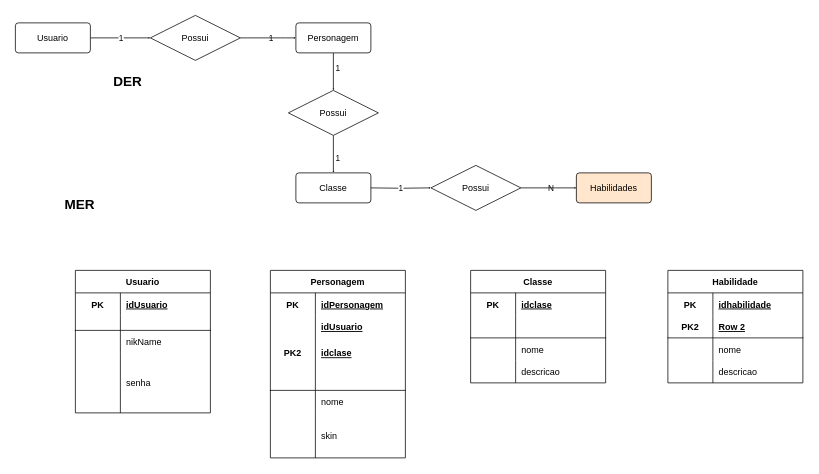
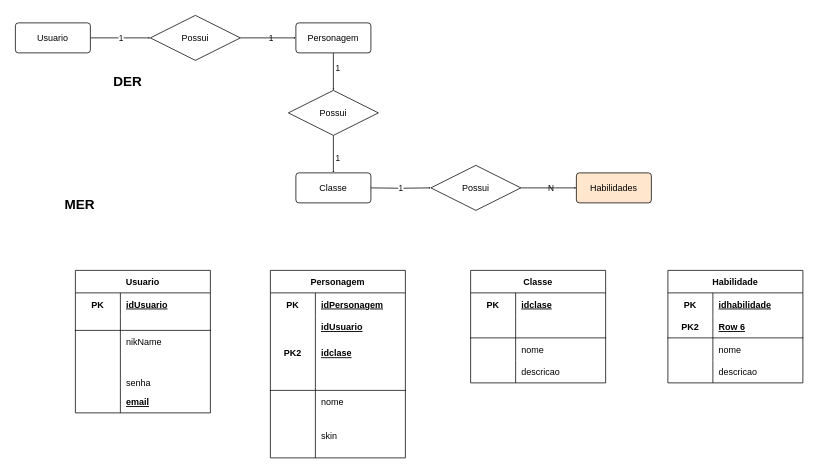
  <mxCell id="0" />
  <mxCell id="1" parent="0" />
  <mxCell id="2" value="" style="edgeStyle=orthogonalEdgeStyle;rounded=0;orthogonalLoop=1;jettySize=auto;html=1;endSize=0;" edge="1" parent="1" source="5" target="11"><mxGeometry relative="1" as="geometry" /></mxCell>
  <mxCell id="3" value="&lt;font style=&quot;vertical-align: inherit;&quot;&gt;&lt;font style=&quot;vertical-align: inherit;&quot;&gt;1&lt;/font&gt;&lt;/font&gt;" style="edgeLabel;html=1;align=center;verticalAlign=middle;resizable=0;points=[];" vertex="1" connectable="0" parent="2"><mxGeometry x="0.25" y="-3" relative="1" as="geometry"><mxPoint x="-10" y="-3" as="offset" /></mxGeometry></mxCell>
  <mxCell id="4" value="&lt;font style=&quot;vertical-align: inherit;&quot;&gt;&lt;font style=&quot;vertical-align: inherit;&quot;&gt;1&lt;/font&gt;&lt;/font&gt;" style="edgeLabel;html=1;align=center;verticalAlign=middle;resizable=0;points=[];" vertex="1" connectable="0" parent="2"><mxGeometry x="0.25" y="-3" relative="1" as="geometry"><mxPoint x="190" y="-3" as="offset" /></mxGeometry></mxCell>
  <mxCell id="5" value="&lt;font style=&quot;vertical-align: inherit;&quot;&gt;&lt;font style=&quot;vertical-align: inherit;&quot;&gt;&lt;font style=&quot;vertical-align: inherit;&quot;&gt;&lt;font style=&quot;vertical-align: inherit;&quot;&gt;Usuario&lt;/font&gt;&lt;/font&gt;&lt;/font&gt;&lt;/font&gt;" style="rounded=1;arcSize=10;whiteSpace=wrap;html=1;align=center;" vertex="1" parent="1"><mxGeometry x="20" y="30" width="100" height="40" as="geometry" /></mxCell>
  <mxCell id="6" value="" style="edgeStyle=orthogonalEdgeStyle;rounded=0;orthogonalLoop=1;jettySize=auto;html=1;endSize=0;" edge="1" parent="1" source="7" target="20"><mxGeometry relative="1" as="geometry" /></mxCell>
  <mxCell id="7" value="&lt;font style=&quot;vertical-align: inherit;&quot;&gt;&lt;font style=&quot;vertical-align: inherit;&quot;&gt;&lt;font style=&quot;vertical-align: inherit;&quot;&gt;&lt;font style=&quot;vertical-align: inherit;&quot;&gt;Personagem&lt;/font&gt;&lt;/font&gt;&lt;/font&gt;&lt;/font&gt;" style="rounded=1;arcSize=10;whiteSpace=wrap;html=1;align=center;" vertex="1" parent="1"><mxGeometry x="394" y="30" width="100" height="40" as="geometry" /></mxCell>
  <mxCell id="8" value="&lt;font style=&quot;vertical-align: inherit;&quot;&gt;&lt;font style=&quot;vertical-align: inherit;&quot;&gt;&lt;font style=&quot;vertical-align: inherit;&quot;&gt;&lt;font style=&quot;vertical-align: inherit;&quot;&gt;&lt;font style=&quot;vertical-align: inherit;&quot;&gt;&lt;font style=&quot;vertical-align: inherit;&quot;&gt;Classe&lt;/font&gt;&lt;/font&gt;&lt;/font&gt;&lt;/font&gt;&lt;/font&gt;&lt;/font&gt;" style="rounded=1;arcSize=10;whiteSpace=wrap;html=1;align=center;" vertex="1" parent="1"><mxGeometry x="394" y="230" width="100" height="40" as="geometry" /></mxCell>
  <mxCell id="9" value="&lt;font style=&quot;vertical-align: inherit;&quot;&gt;&lt;font style=&quot;vertical-align: inherit;&quot;&gt;&lt;font style=&quot;vertical-align: inherit;&quot;&gt;&lt;font style=&quot;vertical-align: inherit;&quot;&gt;&lt;font style=&quot;vertical-align: inherit;&quot;&gt;&lt;font style=&quot;vertical-align: inherit;&quot;&gt;&lt;font style=&quot;vertical-align: inherit;&quot;&gt;&lt;font style=&quot;vertical-align: inherit;&quot;&gt;Habilidades&lt;/font&gt;&lt;/font&gt;&lt;/font&gt;&lt;/font&gt;&lt;/font&gt;&lt;/font&gt;&lt;/font&gt;&lt;/font&gt;" style="rounded=1;arcSize=10;whiteSpace=wrap;html=1;align=center;fillColor=#ffe6cc;" vertex="1" parent="1"><mxGeometry x="768" y="230" width="100" height="40" as="geometry" /></mxCell>
  <mxCell id="10" value="" style="edgeStyle=orthogonalEdgeStyle;rounded=0;orthogonalLoop=1;jettySize=auto;html=1;endSize=0;" edge="1" parent="1" source="11" target="7"><mxGeometry relative="1" as="geometry"><Array as="points"><mxPoint x="380" y="50" /><mxPoint x="380" y="50" /></Array></mxGeometry></mxCell>
  <mxCell id="11" value="&lt;font style=&quot;vertical-align: inherit;&quot;&gt;&lt;font style=&quot;vertical-align: inherit;&quot;&gt;Possui&lt;/font&gt;&lt;/font&gt;" style="shape=rhombus;perimeter=rhombusPerimeter;whiteSpace=wrap;html=1;align=center;" vertex="1" parent="1"><mxGeometry x="200" y="20" width="120" height="60" as="geometry" /></mxCell>
  <mxCell id="12" value="" style="edgeStyle=orthogonalEdgeStyle;rounded=0;orthogonalLoop=1;jettySize=auto;html=1;endSize=0;" edge="1" target="18" parent="1"><mxGeometry relative="1" as="geometry"><mxPoint x="494" y="250" as="sourcePoint" /></mxGeometry></mxCell>
  <mxCell id="13" value="&lt;font style=&quot;vertical-align: inherit;&quot;&gt;&lt;font style=&quot;vertical-align: inherit;&quot;&gt;1&lt;/font&gt;&lt;/font&gt;" style="edgeLabel;html=1;align=center;verticalAlign=middle;resizable=0;points=[];" vertex="1" connectable="0" parent="12"><mxGeometry x="0.25" y="-3" relative="1" as="geometry"><mxPoint x="-10" y="-3" as="offset" /></mxGeometry></mxCell>
  <mxCell id="14" value="&lt;font style=&quot;vertical-align: inherit;&quot;&gt;&lt;font style=&quot;vertical-align: inherit;&quot;&gt;&lt;font style=&quot;vertical-align: inherit;&quot;&gt;&lt;font style=&quot;vertical-align: inherit;&quot;&gt;N&lt;/font&gt;&lt;/font&gt;&lt;/font&gt;&lt;/font&gt;" style="edgeLabel;html=1;align=center;verticalAlign=middle;resizable=0;points=[];" vertex="1" connectable="0" parent="12"><mxGeometry x="0.25" y="-3" relative="1" as="geometry"><mxPoint x="190" y="-3" as="offset" /></mxGeometry></mxCell>
  <mxCell id="15" value="&lt;font style=&quot;vertical-align: inherit;&quot;&gt;&lt;font style=&quot;vertical-align: inherit;&quot;&gt;1&lt;/font&gt;&lt;/font&gt;" style="edgeLabel;html=1;align=center;verticalAlign=middle;resizable=0;points=[];" vertex="1" connectable="0" parent="12"><mxGeometry x="0.25" y="-3" relative="1" as="geometry"><mxPoint x="-94" y="-163" as="offset" /></mxGeometry></mxCell>
  <mxCell id="16" value="&lt;font style=&quot;vertical-align: inherit;&quot;&gt;&lt;font style=&quot;vertical-align: inherit;&quot;&gt;1&lt;/font&gt;&lt;/font&gt;" style="edgeLabel;html=1;align=center;verticalAlign=middle;resizable=0;points=[];" vertex="1" connectable="0" parent="12"><mxGeometry x="0.25" y="-3" relative="1" as="geometry"><mxPoint x="-94" y="-43" as="offset" /></mxGeometry></mxCell>
  <mxCell id="17" value="" style="edgeStyle=orthogonalEdgeStyle;rounded=0;orthogonalLoop=1;jettySize=auto;html=1;endSize=0;" edge="1" source="18" parent="1"><mxGeometry relative="1" as="geometry"><mxPoint x="768" y="250" as="targetPoint" /><Array as="points"><mxPoint x="740" y="250" /><mxPoint x="740" y="250" /></Array></mxGeometry></mxCell>
  <mxCell id="18" value="&lt;font style=&quot;vertical-align: inherit;&quot;&gt;&lt;font style=&quot;vertical-align: inherit;&quot;&gt;Possui&lt;/font&gt;&lt;/font&gt;" style="shape=rhombus;perimeter=rhombusPerimeter;whiteSpace=wrap;html=1;align=center;" vertex="1" parent="1"><mxGeometry x="574" y="220" width="120" height="60" as="geometry" /></mxCell>
  <mxCell id="19" value="" style="edgeStyle=orthogonalEdgeStyle;rounded=0;orthogonalLoop=1;jettySize=auto;html=1;endSize=0;" edge="1" parent="1" source="20" target="8"><mxGeometry relative="1" as="geometry" /></mxCell>
  <mxCell id="20" value="&lt;font style=&quot;vertical-align: inherit;&quot;&gt;&lt;font style=&quot;vertical-align: inherit;&quot;&gt;Possui&lt;/font&gt;&lt;/font&gt;" style="shape=rhombus;perimeter=rhombusPerimeter;whiteSpace=wrap;html=1;align=center;" vertex="1" parent="1"><mxGeometry x="384" y="120" width="120" height="60" as="geometry" /></mxCell>
  <mxCell id="21" value="Usuario" style="shape=table;startSize=30;container=1;collapsible=1;childLayout=tableLayout;fixedRows=1;rowLines=0;fontStyle=1;align=center;resizeLast=1;" vertex="1" parent="1"><mxGeometry x="100" y="360" width="180" height="190" as="geometry" /></mxCell>
  <mxCell id="22" value="" style="shape=tableRow;horizontal=0;startSize=0;swimlaneHead=0;swimlaneBody=0;fillColor=none;collapsible=0;dropTarget=0;points=[[0,0.5],[1,0.5]];portConstraint=eastwest;top=0;left=0;right=0;bottom=0;" vertex="1" parent="21"><mxGeometry y="30" width="180" height="30" as="geometry" /></mxCell>
  <mxCell id="23" value="PK" style="shape=partialRectangle;connectable=0;fillColor=none;top=0;left=0;bottom=0;right=0;fontStyle=1;overflow=hidden;" vertex="1" parent="22"><mxGeometry width="60" height="30" as="geometry"><mxRectangle width="60" height="30" as="alternateBounds" /></mxGeometry></mxCell>
  <mxCell id="24" value="idUsuario" style="shape=partialRectangle;connectable=0;fillColor=none;top=0;left=0;bottom=0;right=0;align=left;spacingLeft=6;fontStyle=5;overflow=hidden;" vertex="1" parent="22"><mxGeometry x="60" width="120" height="30" as="geometry"><mxRectangle width="120" height="30" as="alternateBounds" /></mxGeometry></mxCell>
  <mxCell id="25" value="" style="shape=tableRow;horizontal=0;startSize=0;swimlaneHead=0;swimlaneBody=0;fillColor=none;collapsible=0;dropTarget=0;points=[[0,0.5],[1,0.5]];portConstraint=eastwest;top=0;left=0;right=0;bottom=1;" vertex="1" parent="21"><mxGeometry y="60" width="180" height="20" as="geometry" /></mxCell>
  <mxCell id="26" value="" style="shape=partialRectangle;connectable=0;fillColor=none;top=0;left=0;bottom=0;right=0;fontStyle=1;overflow=hidden;" vertex="1" parent="25"><mxGeometry width="60" height="20" as="geometry"><mxRectangle width="60" height="20" as="alternateBounds" /></mxGeometry></mxCell>
  <mxCell id="27" value="" style="shape=partialRectangle;connectable=0;fillColor=none;top=0;left=0;bottom=0;right=0;align=left;spacingLeft=6;fontStyle=5;overflow=hidden;" vertex="1" parent="25"><mxGeometry x="60" width="120" height="20" as="geometry"><mxRectangle width="120" height="20" as="alternateBounds" /></mxGeometry></mxCell>
  <mxCell id="28" value="" style="shape=tableRow;horizontal=0;startSize=0;swimlaneHead=0;swimlaneBody=0;fillColor=none;collapsible=0;dropTarget=0;points=[[0,0.5],[1,0.5]];portConstraint=eastwest;top=0;left=0;right=0;bottom=0;" vertex="1" parent="21"><mxGeometry y="80" width="180" height="30" as="geometry" /></mxCell>
  <mxCell id="29" value="" style="shape=partialRectangle;connectable=0;fillColor=none;top=0;left=0;bottom=0;right=0;editable=1;overflow=hidden;" vertex="1" parent="28"><mxGeometry width="60" height="30" as="geometry"><mxRectangle width="60" height="30" as="alternateBounds" /></mxGeometry></mxCell>
  <mxCell id="30" value="nikName" style="shape=partialRectangle;connectable=0;fillColor=none;top=0;left=0;bottom=0;right=0;align=left;spacingLeft=6;overflow=hidden;" vertex="1" parent="28"><mxGeometry x="60" width="120" height="30" as="geometry"><mxRectangle width="120" height="30" as="alternateBounds" /></mxGeometry></mxCell>
  <mxCell id="31" value="" style="shape=tableRow;horizontal=0;startSize=0;swimlaneHead=0;swimlaneBody=0;fillColor=none;collapsible=0;dropTarget=0;points=[[0,0.5],[1,0.5]];portConstraint=eastwest;top=0;left=0;right=0;bottom=0;" vertex="1" parent="21"><mxGeometry y="110" width="180" height="80" as="geometry" /></mxCell>
  <mxCell id="32" value="" style="shape=partialRectangle;connectable=0;fillColor=none;top=0;left=0;bottom=0;right=0;editable=1;overflow=hidden;" vertex="1" parent="31"><mxGeometry width="60" height="80" as="geometry"><mxRectangle width="60" height="80" as="alternateBounds" /></mxGeometry></mxCell>
  <mxCell id="33" value="senha" style="shape=partialRectangle;connectable=0;fillColor=none;top=0;left=0;bottom=0;right=0;align=left;spacingLeft=6;overflow=hidden;" vertex="1" parent="31"><mxGeometry x="60" width="120" height="80" as="geometry"><mxRectangle width="120" height="80" as="alternateBounds" /></mxGeometry></mxCell>
  <mxCell id="34" value="DER" style="text;strokeColor=none;fillColor=none;spacingLeft=4;spacingRight=4;overflow=hidden;rotatable=0;points=[[0,0.5],[1,0.5]];portConstraint=eastwest;fontSize=18;fontStyle=1" vertex="1" parent="1"><mxGeometry x="145" y="90" width="50" height="30" as="geometry" /></mxCell>
  <mxCell id="35" value="MER" style="text;strokeColor=none;fillColor=none;spacingLeft=4;spacingRight=4;overflow=hidden;rotatable=0;points=[[0,0.5],[1,0.5]];portConstraint=eastwest;fontSize=18;fontStyle=1" vertex="1" parent="1"><mxGeometry x="80" y="255" width="50" height="30" as="geometry" /></mxCell>
  <mxCell id="36" value="Personagem" style="shape=table;startSize=30;container=1;collapsible=1;childLayout=tableLayout;fixedRows=1;rowLines=0;fontStyle=1;align=center;resizeLast=1;" vertex="1" parent="1"><mxGeometry x="360" y="360" width="180" height="250" as="geometry" /></mxCell>
  <mxCell id="37" value="" style="shape=tableRow;horizontal=0;startSize=0;swimlaneHead=0;swimlaneBody=0;fillColor=none;collapsible=0;dropTarget=0;points=[[0,0.5],[1,0.5]];portConstraint=eastwest;top=0;left=0;right=0;bottom=0;" vertex="1" parent="36"><mxGeometry y="30" width="180" height="30" as="geometry" /></mxCell>
  <mxCell id="38" value="PK" style="shape=partialRectangle;connectable=0;fillColor=none;top=0;left=0;bottom=0;right=0;fontStyle=1;overflow=hidden;" vertex="1" parent="37"><mxGeometry width="60" height="30" as="geometry"><mxRectangle width="60" height="30" as="alternateBounds" /></mxGeometry></mxCell>
  <mxCell id="39" value="idPersonagem" style="shape=partialRectangle;connectable=0;fillColor=none;top=0;left=0;bottom=0;right=0;align=left;spacingLeft=6;fontStyle=5;overflow=hidden;" vertex="1" parent="37"><mxGeometry x="60" width="120" height="30" as="geometry"><mxRectangle width="120" height="30" as="alternateBounds" /></mxGeometry></mxCell>
  <mxCell id="40" value="" style="shape=tableRow;horizontal=0;startSize=0;swimlaneHead=0;swimlaneBody=0;fillColor=none;collapsible=0;dropTarget=0;points=[[0,0.5],[1,0.5]];portConstraint=eastwest;top=0;left=0;right=0;bottom=1;" vertex="1" parent="36"><mxGeometry y="60" width="180" height="100" as="geometry" /></mxCell>
  <mxCell id="41" value="PK2" style="shape=partialRectangle;connectable=0;fillColor=none;top=0;left=0;bottom=0;right=0;fontStyle=1;overflow=hidden;" vertex="1" parent="40"><mxGeometry width="60" height="100" as="geometry"><mxRectangle width="60" height="100" as="alternateBounds" /></mxGeometry></mxCell>
  <mxCell id="42" value="idclase" style="shape=partialRectangle;connectable=0;fillColor=none;top=0;left=0;bottom=0;right=0;align=left;spacingLeft=6;fontStyle=5;overflow=hidden;" vertex="1" parent="40"><mxGeometry x="60" width="120" height="100" as="geometry"><mxRectangle width="120" height="100" as="alternateBounds" /></mxGeometry></mxCell>
  <mxCell id="43" value="" style="shape=tableRow;horizontal=0;startSize=0;swimlaneHead=0;swimlaneBody=0;fillColor=none;collapsible=0;dropTarget=0;points=[[0,0.5],[1,0.5]];portConstraint=eastwest;top=0;left=0;right=0;bottom=0;" vertex="1" parent="36"><mxGeometry y="160" width="180" height="30" as="geometry" /></mxCell>
  <mxCell id="44" value="" style="shape=partialRectangle;connectable=0;fillColor=none;top=0;left=0;bottom=0;right=0;editable=1;overflow=hidden;" vertex="1" parent="43"><mxGeometry width="60" height="30" as="geometry"><mxRectangle width="60" height="30" as="alternateBounds" /></mxGeometry></mxCell>
  <mxCell id="45" value="nome" style="shape=partialRectangle;connectable=0;fillColor=none;top=0;left=0;bottom=0;right=0;align=left;spacingLeft=6;overflow=hidden;" vertex="1" parent="43"><mxGeometry x="60" width="120" height="30" as="geometry"><mxRectangle width="120" height="30" as="alternateBounds" /></mxGeometry></mxCell>
  <mxCell id="46" value="" style="shape=tableRow;horizontal=0;startSize=0;swimlaneHead=0;swimlaneBody=0;fillColor=none;collapsible=0;dropTarget=0;points=[[0,0.5],[1,0.5]];portConstraint=eastwest;top=0;left=0;right=0;bottom=0;" vertex="1" parent="36"><mxGeometry y="190" width="180" height="60" as="geometry" /></mxCell>
  <mxCell id="47" value="" style="shape=partialRectangle;connectable=0;fillColor=none;top=0;left=0;bottom=0;right=0;editable=1;overflow=hidden;" vertex="1" parent="46"><mxGeometry width="60" height="60" as="geometry"><mxRectangle width="60" height="60" as="alternateBounds" /></mxGeometry></mxCell>
  <mxCell id="48" value="skin" style="shape=partialRectangle;connectable=0;fillColor=none;top=0;left=0;bottom=0;right=0;align=left;spacingLeft=6;overflow=hidden;" vertex="1" parent="46"><mxGeometry x="60" width="120" height="60" as="geometry"><mxRectangle width="120" height="60" as="alternateBounds" /></mxGeometry></mxCell>
  <mxCell id="49" value="Classe" style="shape=table;startSize=30;container=1;collapsible=1;childLayout=tableLayout;fixedRows=1;rowLines=0;fontStyle=1;align=center;resizeLast=1;" vertex="1" parent="1"><mxGeometry x="627" y="360" width="180" height="150" as="geometry" /></mxCell>
  <mxCell id="50" value="" style="shape=tableRow;horizontal=0;startSize=0;swimlaneHead=0;swimlaneBody=0;fillColor=none;collapsible=0;dropTarget=0;points=[[0,0.5],[1,0.5]];portConstraint=eastwest;top=0;left=0;right=0;bottom=0;" vertex="1" parent="49"><mxGeometry y="30" width="180" height="30" as="geometry" /></mxCell>
  <mxCell id="51" value="PK" style="shape=partialRectangle;connectable=0;fillColor=none;top=0;left=0;bottom=0;right=0;fontStyle=1;overflow=hidden;" vertex="1" parent="50"><mxGeometry width="60" height="30" as="geometry"><mxRectangle width="60" height="30" as="alternateBounds" /></mxGeometry></mxCell>
  <mxCell id="52" value="idclase" style="shape=partialRectangle;connectable=0;fillColor=none;top=0;left=0;bottom=0;right=0;align=left;spacingLeft=6;fontStyle=5;overflow=hidden;" vertex="1" parent="50"><mxGeometry x="60" width="120" height="30" as="geometry"><mxRectangle width="120" height="30" as="alternateBounds" /></mxGeometry></mxCell>
  <mxCell id="53" value="" style="shape=tableRow;horizontal=0;startSize=0;swimlaneHead=0;swimlaneBody=0;fillColor=none;collapsible=0;dropTarget=0;points=[[0,0.5],[1,0.5]];portConstraint=eastwest;top=0;left=0;right=0;bottom=1;" vertex="1" parent="49"><mxGeometry y="60" width="180" height="30" as="geometry" /></mxCell>
  <mxCell id="54" value="" style="shape=partialRectangle;connectable=0;fillColor=none;top=0;left=0;bottom=0;right=0;fontStyle=1;overflow=hidden;" vertex="1" parent="53"><mxGeometry width="60" height="30" as="geometry"><mxRectangle width="60" height="30" as="alternateBounds" /></mxGeometry></mxCell>
  <mxCell id="55" value="" style="shape=partialRectangle;connectable=0;fillColor=none;top=0;left=0;bottom=0;right=0;align=left;spacingLeft=6;fontStyle=5;overflow=hidden;" vertex="1" parent="53"><mxGeometry x="60" width="120" height="30" as="geometry"><mxRectangle width="120" height="30" as="alternateBounds" /></mxGeometry></mxCell>
  <mxCell id="56" value="" style="shape=tableRow;horizontal=0;startSize=0;swimlaneHead=0;swimlaneBody=0;fillColor=none;collapsible=0;dropTarget=0;points=[[0,0.5],[1,0.5]];portConstraint=eastwest;top=0;left=0;right=0;bottom=0;" vertex="1" parent="49"><mxGeometry y="90" width="180" height="30" as="geometry" /></mxCell>
  <mxCell id="57" value="" style="shape=partialRectangle;connectable=0;fillColor=none;top=0;left=0;bottom=0;right=0;editable=1;overflow=hidden;" vertex="1" parent="56"><mxGeometry width="60" height="30" as="geometry"><mxRectangle width="60" height="30" as="alternateBounds" /></mxGeometry></mxCell>
  <mxCell id="58" value="nome" style="shape=partialRectangle;connectable=0;fillColor=none;top=0;left=0;bottom=0;right=0;align=left;spacingLeft=6;overflow=hidden;" vertex="1" parent="56"><mxGeometry x="60" width="120" height="30" as="geometry"><mxRectangle width="120" height="30" as="alternateBounds" /></mxGeometry></mxCell>
  <mxCell id="59" value="" style="shape=tableRow;horizontal=0;startSize=0;swimlaneHead=0;swimlaneBody=0;fillColor=none;collapsible=0;dropTarget=0;points=[[0,0.5],[1,0.5]];portConstraint=eastwest;top=0;left=0;right=0;bottom=0;" vertex="1" parent="49"><mxGeometry y="120" width="180" height="30" as="geometry" /></mxCell>
  <mxCell id="60" value="" style="shape=partialRectangle;connectable=0;fillColor=none;top=0;left=0;bottom=0;right=0;editable=1;overflow=hidden;" vertex="1" parent="59"><mxGeometry width="60" height="30" as="geometry"><mxRectangle width="60" height="30" as="alternateBounds" /></mxGeometry></mxCell>
  <mxCell id="61" value="descricao" style="shape=partialRectangle;connectable=0;fillColor=none;top=0;left=0;bottom=0;right=0;align=left;spacingLeft=6;overflow=hidden;" vertex="1" parent="59"><mxGeometry x="60" width="120" height="30" as="geometry"><mxRectangle width="120" height="30" as="alternateBounds" /></mxGeometry></mxCell>
  <mxCell id="62" value="Habilidade" style="shape=table;startSize=30;container=1;collapsible=1;childLayout=tableLayout;fixedRows=1;rowLines=0;fontStyle=1;align=center;resizeLast=1;" vertex="1" parent="1"><mxGeometry x="890" y="360" width="180" height="150" as="geometry" /></mxCell>
  <mxCell id="63" value="" style="shape=tableRow;horizontal=0;startSize=0;swimlaneHead=0;swimlaneBody=0;fillColor=none;collapsible=0;dropTarget=0;points=[[0,0.5],[1,0.5]];portConstraint=eastwest;top=0;left=0;right=0;bottom=0;" vertex="1" parent="62"><mxGeometry y="30" width="180" height="30" as="geometry" /></mxCell>
  <mxCell id="64" value="PK" style="shape=partialRectangle;connectable=0;fillColor=none;top=0;left=0;bottom=0;right=0;fontStyle=1;overflow=hidden;" vertex="1" parent="63"><mxGeometry width="60" height="30" as="geometry"><mxRectangle width="60" height="30" as="alternateBounds" /></mxGeometry></mxCell>
  <mxCell id="65" value="idhabilidade" style="shape=partialRectangle;connectable=0;fillColor=none;top=0;left=0;bottom=0;right=0;align=left;spacingLeft=6;fontStyle=5;overflow=hidden;" vertex="1" parent="63"><mxGeometry x="60" width="120" height="30" as="geometry"><mxRectangle width="120" height="30" as="alternateBounds" /></mxGeometry></mxCell>
  <mxCell id="66" value="" style="shape=tableRow;horizontal=0;startSize=0;swimlaneHead=0;swimlaneBody=0;fillColor=none;collapsible=0;dropTarget=0;points=[[0,0.5],[1,0.5]];portConstraint=eastwest;top=0;left=0;right=0;bottom=1;" vertex="1" parent="62"><mxGeometry y="60" width="180" height="30" as="geometry" /></mxCell>
  <mxCell id="67" value="PK2" style="shape=partialRectangle;connectable=0;fillColor=none;top=0;left=0;bottom=0;right=0;fontStyle=1;overflow=hidden;" vertex="1" parent="66"><mxGeometry width="60" height="30" as="geometry"><mxRectangle width="60" height="30" as="alternateBounds" /></mxGeometry></mxCell>
- <mxCell id="68" value="Row 2" style="shape=partialRectangle;connectable=0;fillColor=none;top=0;left=0;bottom=0;right=0;align=left;spacingLeft=6;fontStyle=5;overflow=hidden;" vertex="1" parent="66"><mxGeometry x="60" width="120" height="30" as="geometry"><mxRectangle width="120" height="30" as="alternateBounds" /></mxGeometry></mxCell>
+ <mxCell id="68" value="Row 6" style="shape=partialRectangle;connectable=0;fillColor=none;top=0;left=0;bottom=0;right=0;align=left;spacingLeft=6;fontStyle=5;overflow=hidden;" vertex="1" parent="66"><mxGeometry x="60" width="120" height="30" as="geometry"><mxRectangle width="120" height="30" as="alternateBounds" /></mxGeometry></mxCell>
  <mxCell id="69" value="" style="shape=tableRow;horizontal=0;startSize=0;swimlaneHead=0;swimlaneBody=0;fillColor=none;collapsible=0;dropTarget=0;points=[[0,0.5],[1,0.5]];portConstraint=eastwest;top=0;left=0;right=0;bottom=0;" vertex="1" parent="62"><mxGeometry y="90" width="180" height="30" as="geometry" /></mxCell>
  <mxCell id="70" value="" style="shape=partialRectangle;connectable=0;fillColor=none;top=0;left=0;bottom=0;right=0;editable=1;overflow=hidden;" vertex="1" parent="69"><mxGeometry width="60" height="30" as="geometry"><mxRectangle width="60" height="30" as="alternateBounds" /></mxGeometry></mxCell>
  <mxCell id="71" value="nome" style="shape=partialRectangle;connectable=0;fillColor=none;top=0;left=0;bottom=0;right=0;align=left;spacingLeft=6;overflow=hidden;" vertex="1" parent="69"><mxGeometry x="60" width="120" height="30" as="geometry"><mxRectangle width="120" height="30" as="alternateBounds" /></mxGeometry></mxCell>
  <mxCell id="72" value="" style="shape=tableRow;horizontal=0;startSize=0;swimlaneHead=0;swimlaneBody=0;fillColor=none;collapsible=0;dropTarget=0;points=[[0,0.5],[1,0.5]];portConstraint=eastwest;top=0;left=0;right=0;bottom=0;" vertex="1" parent="62"><mxGeometry y="120" width="180" height="30" as="geometry" /></mxCell>
  <mxCell id="73" value="" style="shape=partialRectangle;connectable=0;fillColor=none;top=0;left=0;bottom=0;right=0;editable=1;overflow=hidden;" vertex="1" parent="72"><mxGeometry width="60" height="30" as="geometry"><mxRectangle width="60" height="30" as="alternateBounds" /></mxGeometry></mxCell>
  <mxCell id="74" value="descricao" style="shape=partialRectangle;connectable=0;fillColor=none;top=0;left=0;bottom=0;right=0;align=left;spacingLeft=6;overflow=hidden;" vertex="1" parent="72"><mxGeometry x="60" width="120" height="30" as="geometry"><mxRectangle width="120" height="30" as="alternateBounds" /></mxGeometry></mxCell>
  <mxCell id="75" value="idUsuario" style="shape=partialRectangle;connectable=0;fillColor=none;top=0;left=0;bottom=0;right=0;align=left;spacingLeft=6;fontStyle=5;overflow=hidden;" vertex="1" parent="1"><mxGeometry x="420" y="420" width="120" height="30" as="geometry"><mxRectangle width="120" height="30" as="alternateBounds" /></mxGeometry></mxCell>
+ <mxCell id="76" value="email" style="shape=partialRectangle;connectable=0;fillColor=none;top=0;left=0;bottom=0;right=0;align=left;spacingLeft=6;fontStyle=5;overflow=hidden;" vertex="1" parent="1"><mxGeometry x="160" y="520" width="120" height="30" as="geometry"><mxRectangle width="120" height="30" as="alternateBounds" /></mxGeometry></mxCell>
